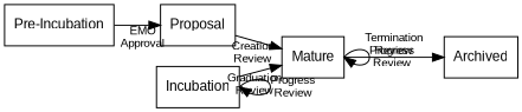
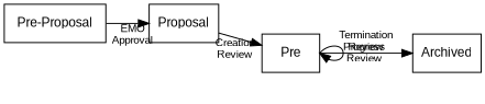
  digraph {
    fontname="Liberation Sans"
    rank=same
    rankdir=LR
    node [fillcolor=white fontname="Liberation Sans" fontsize=12 shape=box style=filled]
    edge [fontname="Liberation Sans" fontsize=10]
-   n1 [label="Pre-Incubation"]
+   n1 [label="Pre-Proposal"]
    n2 [label=Proposal]
-   n3 [label=Mature]
-   n4 [label=Incubation]
+   n3 [label=Pre]
    n5 [label=Archived]
    n1 -> n2 [xlabel="EMO\nApproval"]
    n2 -> n3 [xlabel="Creation\nReview"]
    n3 -> n3 [headport=e label="Progress\nReview" tailport=e]
    n3 -> n5 [label="Termination\nReview"]
-   n4 -> n3 [xlabel="Graduation\nReview"]
-   n4 -> n4 [headport=e label="Progress\nReview" tailport=e]
  }
